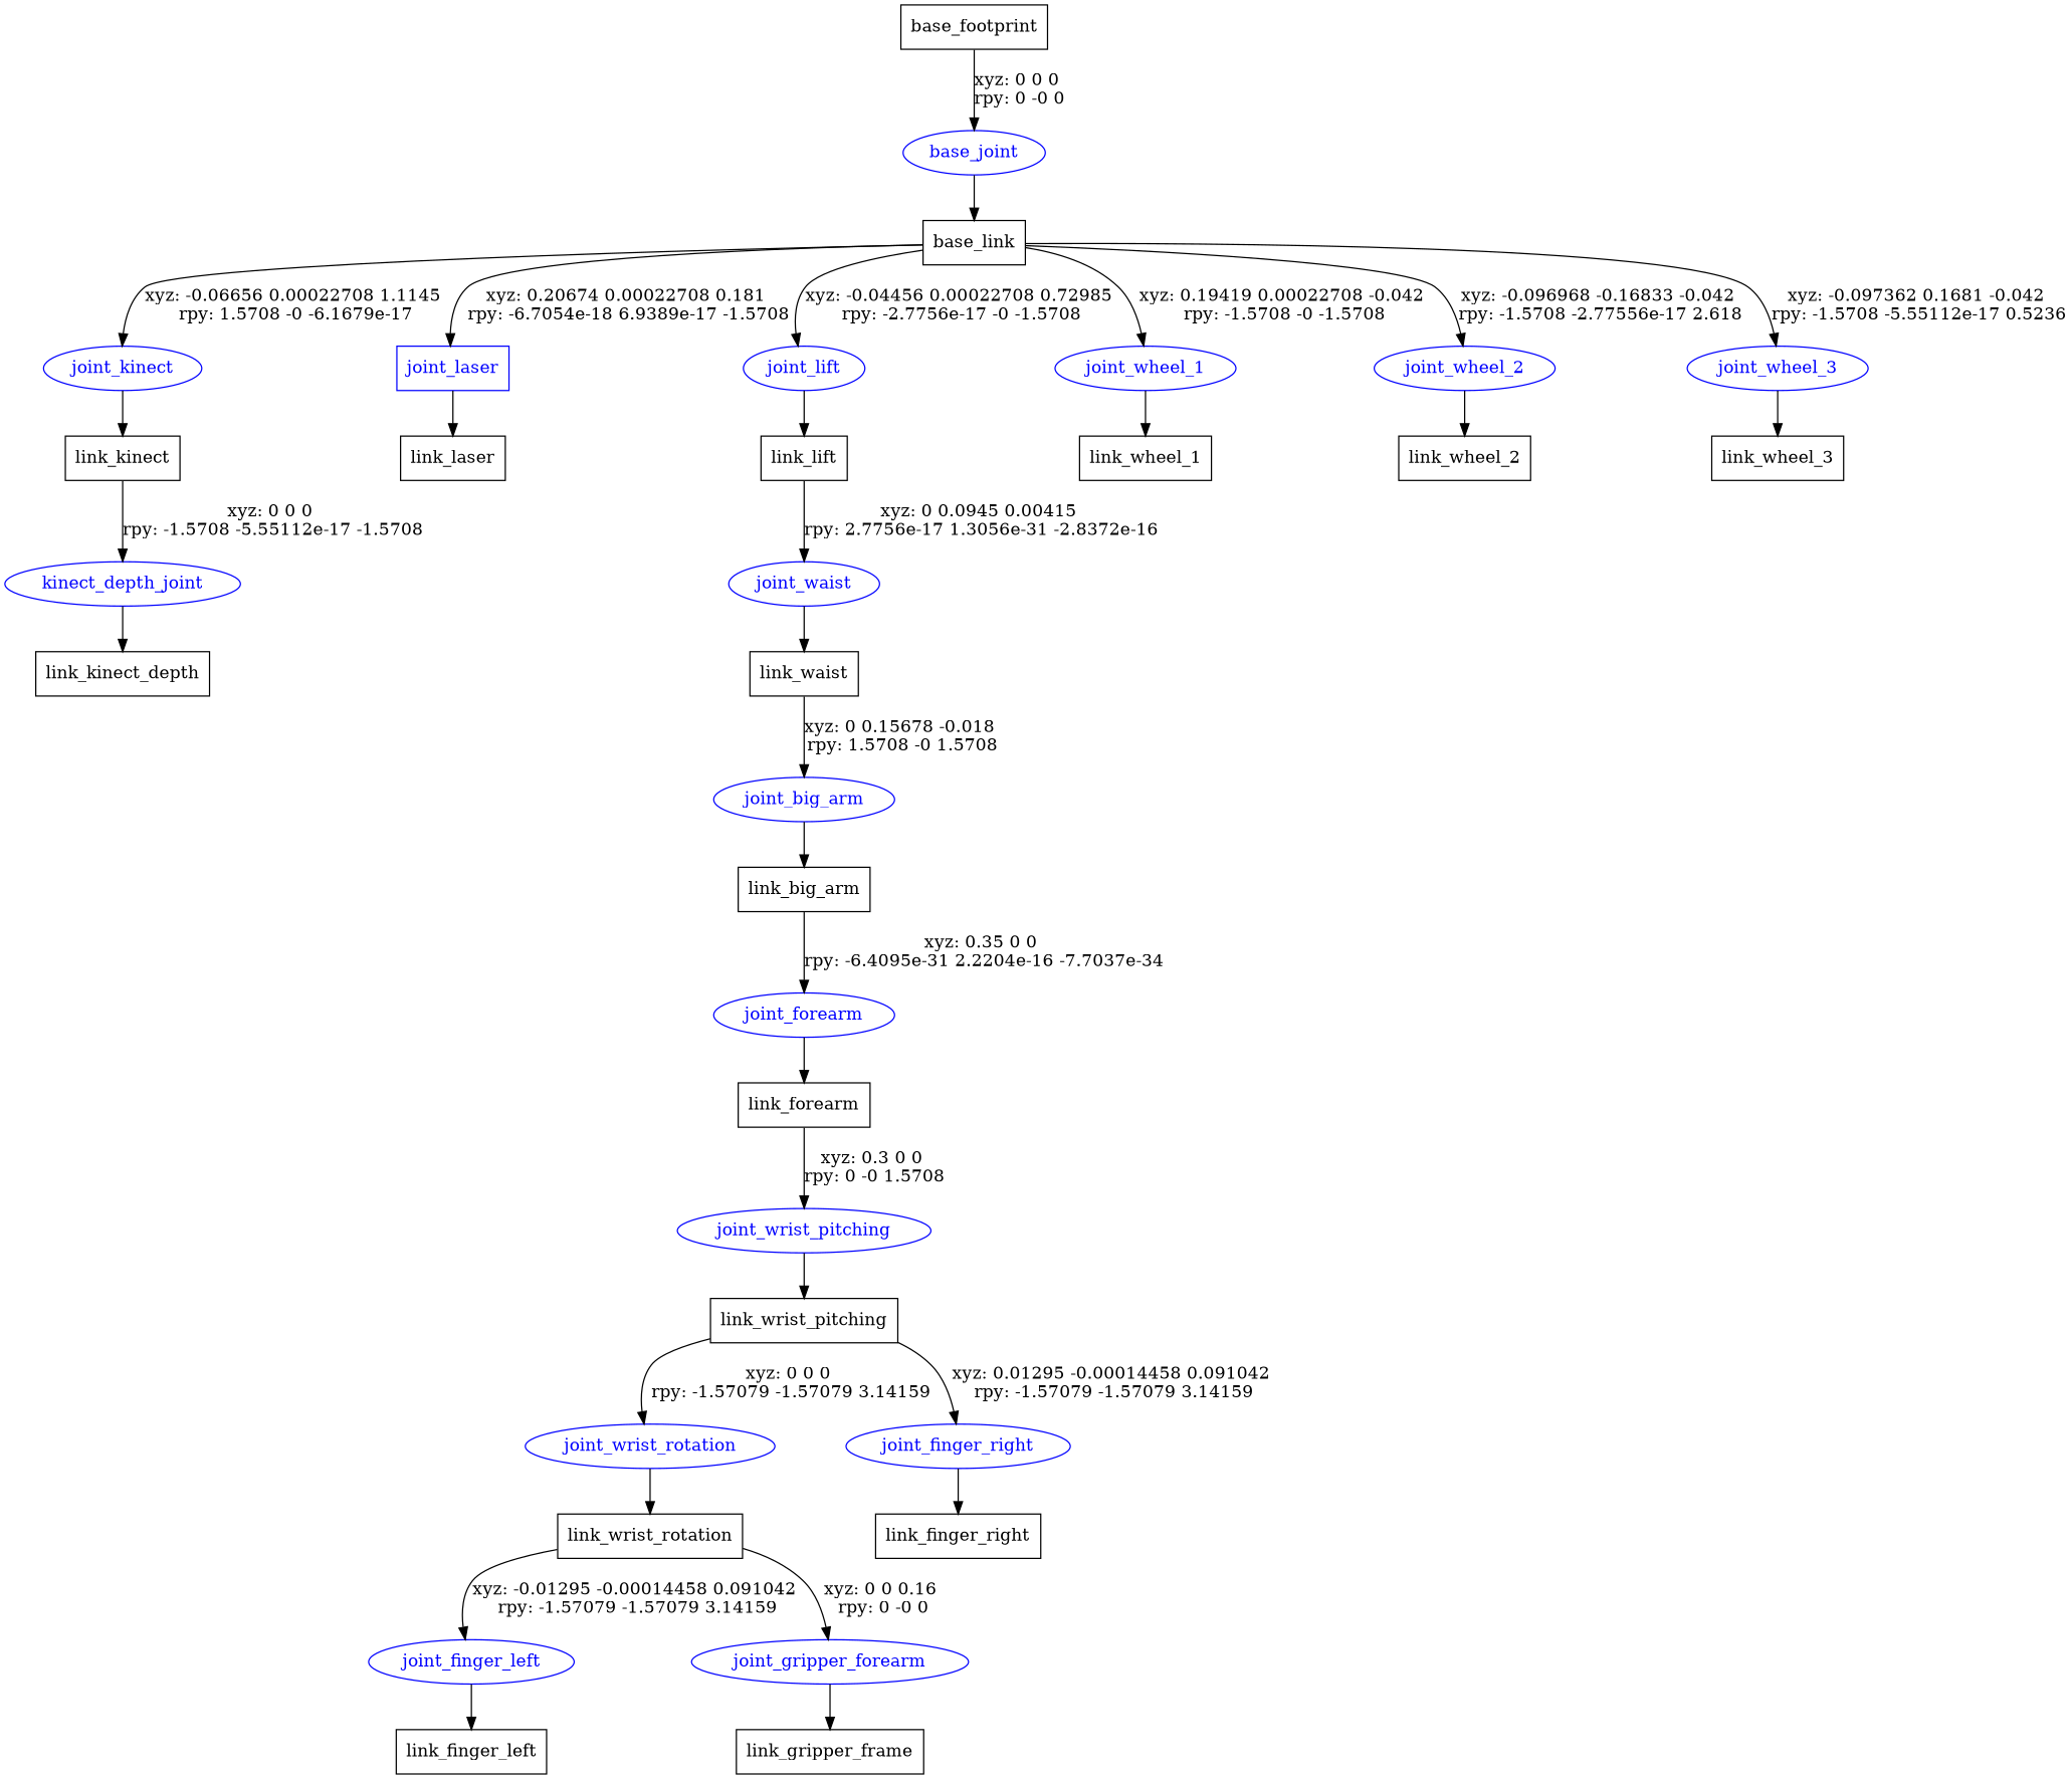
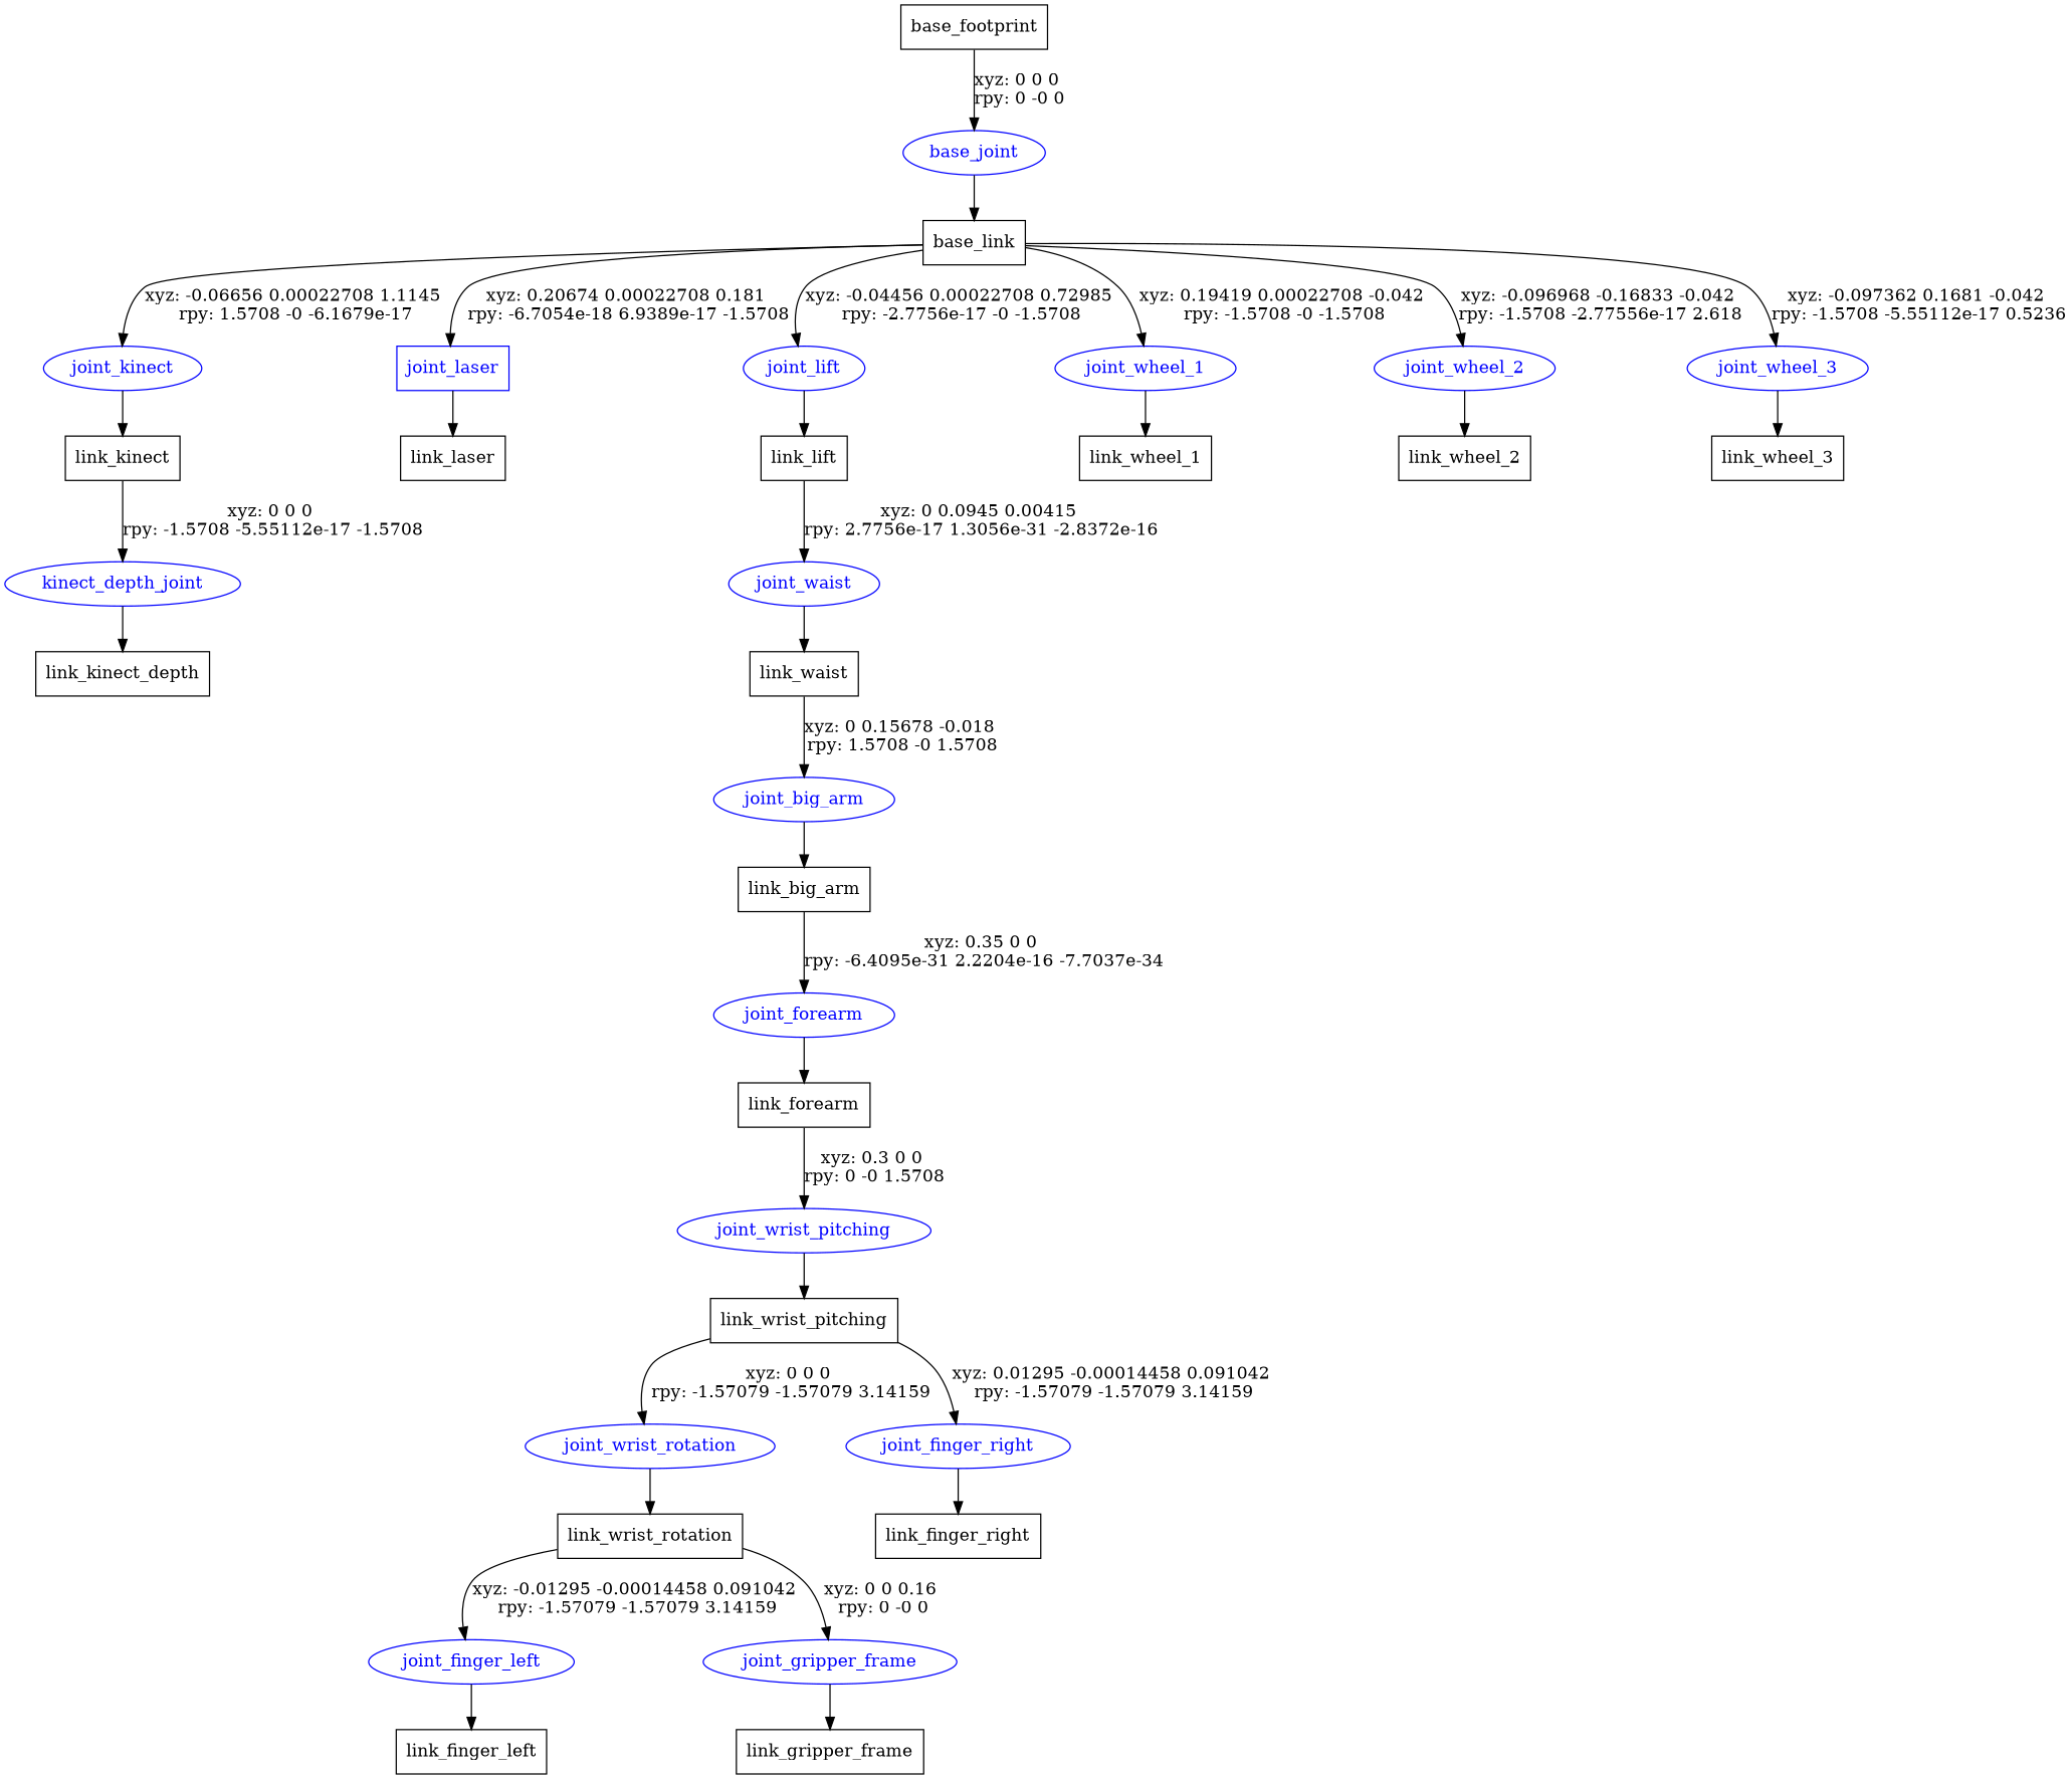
  digraph {
    node [shape=box]
    n1 [label=base_footprint]
    base_joint [color=blue fontcolor=blue shape=ellipse]
    n3 [label=base_link]
    joint_kinect [color=blue fontcolor=blue shape=ellipse]
    joint_laser [color=blue fontcolor=blue]
    joint_lift [color=blue fontcolor=blue shape=ellipse]
    joint_wheel_1 [color=blue fontcolor=blue shape=ellipse]
    joint_wheel_2 [color=blue fontcolor=blue shape=ellipse]
    joint_wheel_3 [color=blue fontcolor=blue shape=ellipse]
    n10 [label=link_kinect]
    n11 [label=link_laser]
    n12 [label=link_lift]
    n13 [label=link_wheel_1]
    n14 [label=link_wheel_2]
    n15 [label=link_wheel_3]
    kinect_depth_joint [color=blue fontcolor=blue shape=ellipse]
    n17 [label=link_kinect_depth]
    joint_waist [color=blue fontcolor=blue shape=ellipse]
    n19 [label=link_waist]
    joint_big_arm [color=blue fontcolor=blue shape=ellipse]
    n21 [label=link_big_arm]
    joint_forearm [color=blue fontcolor=blue shape=ellipse]
    n23 [label=link_forearm]
    joint_wrist_pitching [color=blue fontcolor=blue shape=ellipse]
    n25 [label=link_wrist_pitching]
    joint_wrist_rotation [color=blue fontcolor=blue shape=ellipse]
    joint_finger_right [color=blue fontcolor=blue shape=ellipse]
    n28 [label=link_wrist_rotation]
    joint_finger_left [color=blue fontcolor=blue shape=ellipse]
-   joint_gripper_frame [color=blue fontcolor=blue shape=ellipse label=joint_gripper_forearm]
+   joint_gripper_frame [color=blue fontcolor=blue shape=ellipse]
    n31 [label=link_finger_left]
    n32 [label=link_finger_right]
    n33 [label=link_gripper_frame]
    n1 -> base_joint [label="xyz: 0 0 0 \nrpy: 0 -0 0"]
    base_joint -> n3
    n3 -> joint_kinect [label="xyz: -0.06656 0.00022708 1.1145 \nrpy: 1.5708 -0 -6.1679e-17"]
    n3 -> joint_laser [label="xyz: 0.20674 0.00022708 0.181 \nrpy: -6.7054e-18 6.9389e-17 -1.5708"]
    n3 -> joint_lift [label="xyz: -0.04456 0.00022708 0.72985 \nrpy: -2.7756e-17 -0 -1.5708"]
    n3 -> joint_wheel_1 [label="xyz: 0.19419 0.00022708 -0.042 \nrpy: -1.5708 -0 -1.5708"]
    n3 -> joint_wheel_2 [label="xyz: -0.096968 -0.16833 -0.042 \nrpy: -1.5708 -2.77556e-17 2.618"]
    n3 -> joint_wheel_3 [label="xyz: -0.097362 0.1681 -0.042 \nrpy: -1.5708 -5.55112e-17 0.5236"]
    joint_kinect -> n10
    joint_laser -> n11
    joint_lift -> n12
    joint_wheel_1 -> n13
    joint_wheel_2 -> n14
    joint_wheel_3 -> n15
    n10 -> kinect_depth_joint [label="xyz: 0 0 0 \nrpy: -1.5708 -5.55112e-17 -1.5708"]
    n12 -> joint_waist [label="xyz: 0 0.0945 0.00415 \nrpy: 2.7756e-17 1.3056e-31 -2.8372e-16"]
    kinect_depth_joint -> n17
    joint_waist -> n19
    n19 -> joint_big_arm [label="xyz: 0 0.15678 -0.018 \nrpy: 1.5708 -0 1.5708"]
    joint_big_arm -> n21
    n21 -> joint_forearm [label="xyz: 0.35 0 0 \nrpy: -6.4095e-31 2.2204e-16 -7.7037e-34"]
    joint_forearm -> n23
    n23 -> joint_wrist_pitching [label="xyz: 0.3 0 0 \nrpy: 0 -0 1.5708"]
    joint_wrist_pitching -> n25
    n25 -> joint_wrist_rotation [label="xyz: 0 0 0 \nrpy: -1.57079 -1.57079 3.14159"]
    n25 -> joint_finger_right [label="xyz: 0.01295 -0.00014458 0.091042 \nrpy: -1.57079 -1.57079 3.14159"]
    joint_wrist_rotation -> n28
    joint_finger_right -> n32
    n28 -> joint_finger_left [label="xyz: -0.01295 -0.00014458 0.091042 \nrpy: -1.57079 -1.57079 3.14159"]
    n28 -> joint_gripper_frame [label="xyz: 0 0 0.16 \nrpy: 0 -0 0"]
    joint_finger_left -> n31
    joint_gripper_frame -> n33
  }
